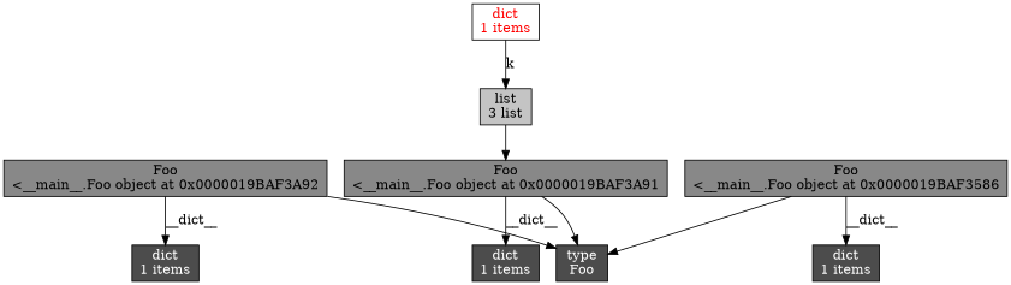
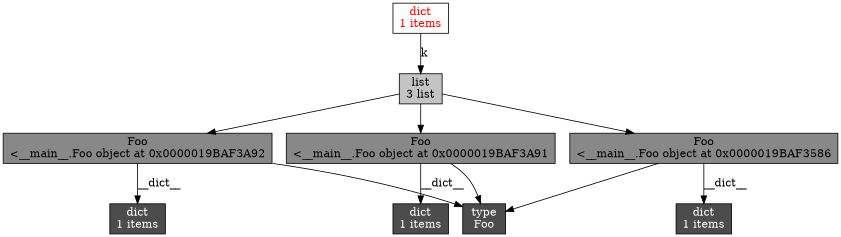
  digraph {
    node [fillcolor="0,0,0.3" shape=box style=filled]
    n1 [fillcolor="0,0,1" fontcolor=red label="dict\n1 items"]
    n2 [fillcolor="0,0,0.766667" label="list\n3 list"]
    n3 [fillcolor="0,0,0.533333" label="Foo\n<__main__.Foo object at 0x0000019BAF3A92"]
    n4 [fillcolor="0,0,0.533333" label="Foo\n<__main__.Foo object at 0x0000019BAF3A91"]
    n5 [fillcolor="0,0,0.533333" label="Foo\n<__main__.Foo object at 0x0000019BAF3586"]
    n6 [fontcolor=white label="dict\n1 items"]
    n7 [fontcolor=white label="type\nFoo"]
    n8 [fontcolor=white label="dict\n1 items"]
    n9 [fontcolor=white label="dict\n1 items"]
    n1 -> n2 [label=k weight=2]
+   n2 -> n3
    n2 -> n4
+   n2 -> n5
    n3 -> n6 [label=__dict__ weight=10]
    n3 -> n7
    n4 -> n7
    n4 -> n8 [label=__dict__ weight=10]
    n5 -> n7
    n5 -> n9 [label=__dict__ weight=10]
  }
